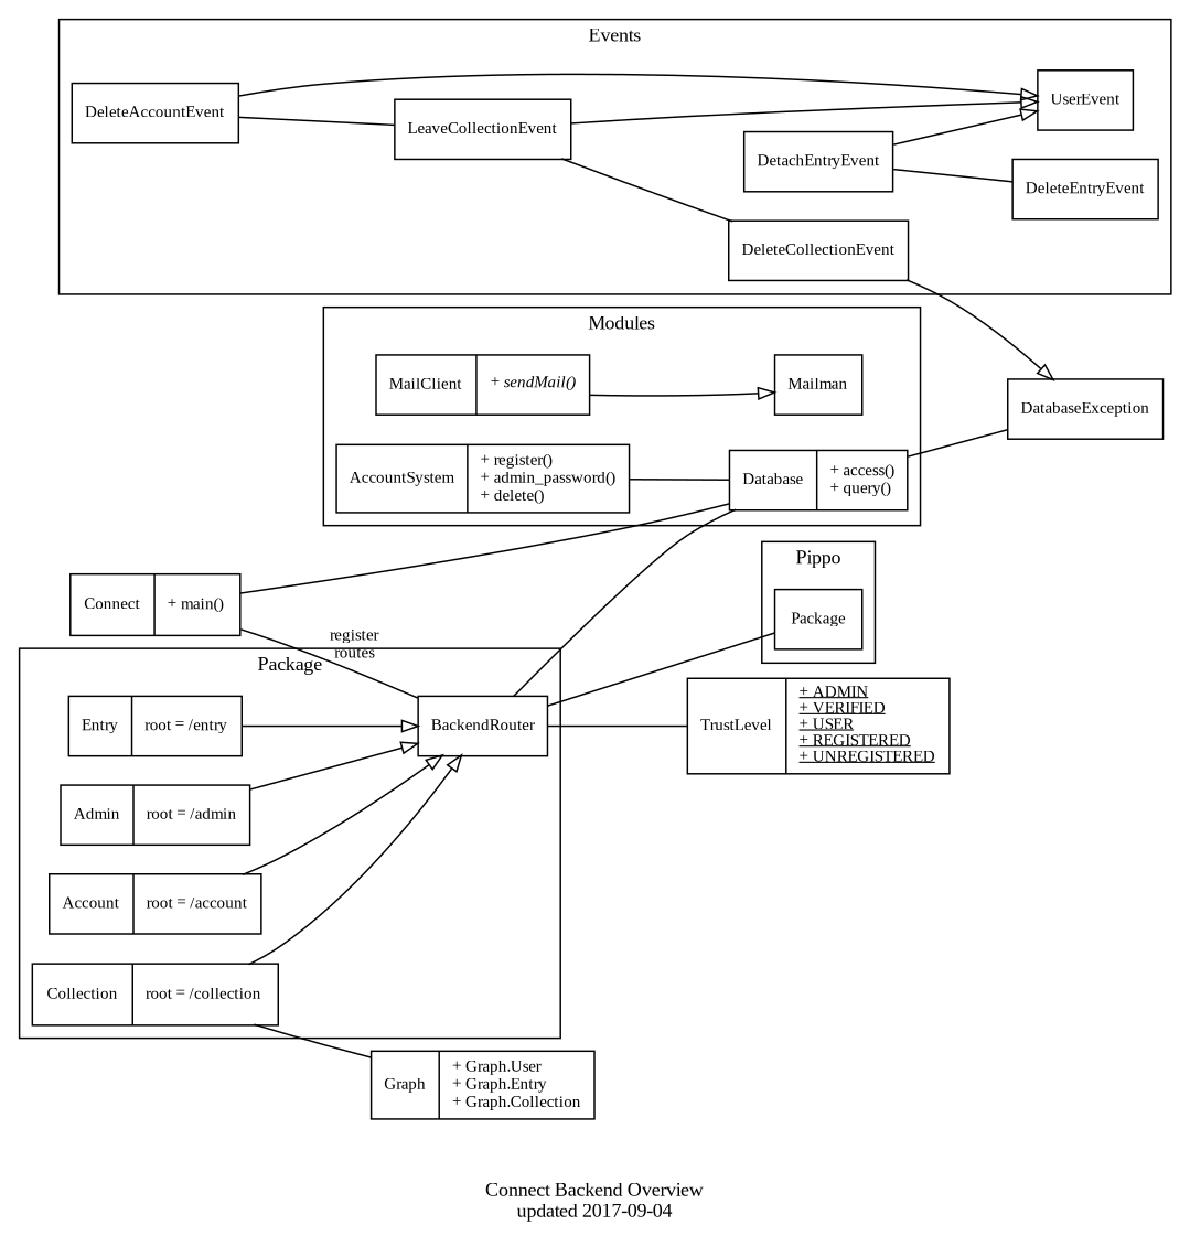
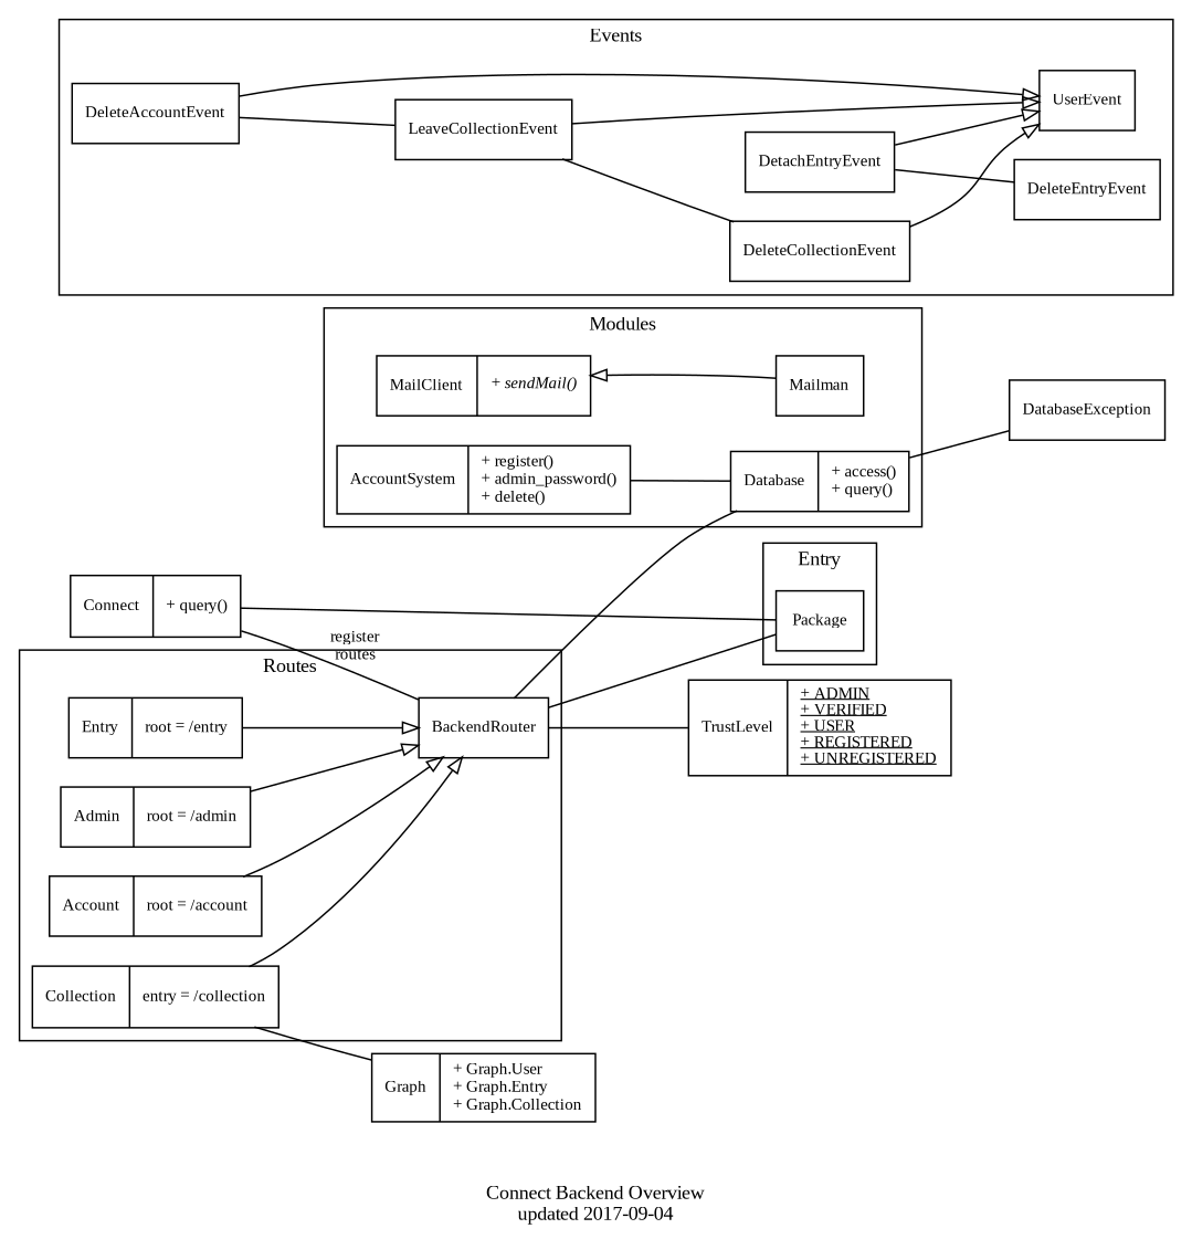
  digraph {
    compound=true
    fontname="Liberation Serif"
    fontsize=12
    label="Connect Backend Overview\nupdated 2017-09-04"
    rankdir=LR
    node [fontname="Liberation Serif" fontsize=10 shape=record]
    edge [arrowhead=none fontname="Liberation Serif" fontsize=10]
    n1 [label="{Package}"]
    UserEvent
    DeleteAccountEvent
    DeleteCollectionEvent
    DeleteEntryEvent
    DetachEntryEvent
    LeaveCollectionEvent
    n8 [label="{AccountSystem|+ register()\l+ admin_password()\l+ delete()\l}"]
    n9 [label="{Database|+ access()\l+ query()\l}"]
    n10 [label=<{MailClient|<i>+ sendMail()</i><br/>}>]
    n11 [label="{Mailman\l}"]
    n12 [label="{BackendRouter\l}"]
    n13 [label="{Account|root = /account\l}"]
-   n14 [label="{Collection|root = /collection\l}"]
+   n14 [label="{Collection|entry = /collection\l}"]
    n15 [label="{Entry|root = /entry\l}"]
    n16 [label="{Admin|root = /admin\l}"]
    n17 [label="{DatabaseException}"]
    n18 [label=<{TrustLevel|<u>+ ADMIN</u><br align='left'/><u>+ VERIFIED</u><br align='left'/><u>+ USER</u><br align='left'/><u>+ REGISTERED</u><br align='left'/><u>+ UNREGISTERED</u>}>]
    n19 [label="{Graph|+ Graph.User\l+ Graph.Entry\l+ Graph.Collection\l}"]
-   n20 [label="{Connect|+ main()\l}"]
+   n20 [label="{Connect|+ query()\l}"]
    subgraph cluster_1 {
-     label=Pippo
+     label=Entry
      n1
    }
    subgraph cluster_2 {
      label=Events
      UserEvent
      DeleteAccountEvent
      DeleteCollectionEvent
      DeleteEntryEvent
      DetachEntryEvent
      LeaveCollectionEvent
    }
    subgraph cluster_3 {
      label=Modules
      n8
      n9
      n10
      n11
    }
    subgraph cluster_4 {
-     label=Package
+     label=Routes
      n12
      n13
      n14
      n15
      n16
    }
    DeleteAccountEvent -> UserEvent [arrowhead=empty]
    DeleteAccountEvent -> LeaveCollectionEvent
-   DeleteCollectionEvent -> n17 [arrowhead=empty]
+   DeleteCollectionEvent -> UserEvent [arrowhead=empty]
    DetachEntryEvent -> UserEvent [arrowhead=empty]
    DetachEntryEvent -> DeleteEntryEvent
    LeaveCollectionEvent -> UserEvent [arrowhead=empty]
    LeaveCollectionEvent -> DeleteCollectionEvent
    n8 -> n9
    n9 -> n17
-   n10 -> n11 [arrowhead=empty]
+   n11 -> n10 [arrowhead=empty]
    n12 -> n1
    n12 -> n9
    n12 -> n18
    n13 -> n12 [arrowhead=empty]
    n14 -> n12 [arrowhead=empty]
    n14 -> n19
    n15 -> n12 [arrowhead=empty]
    n16 -> n12 [arrowhead=empty]
-   n20 -> n9 [dir=none arrowhead=""]
+   n20 -> n1 [dir=none arrowhead=""]
    n20 -> n12 [xlabel="register\nroutes"]
  }
